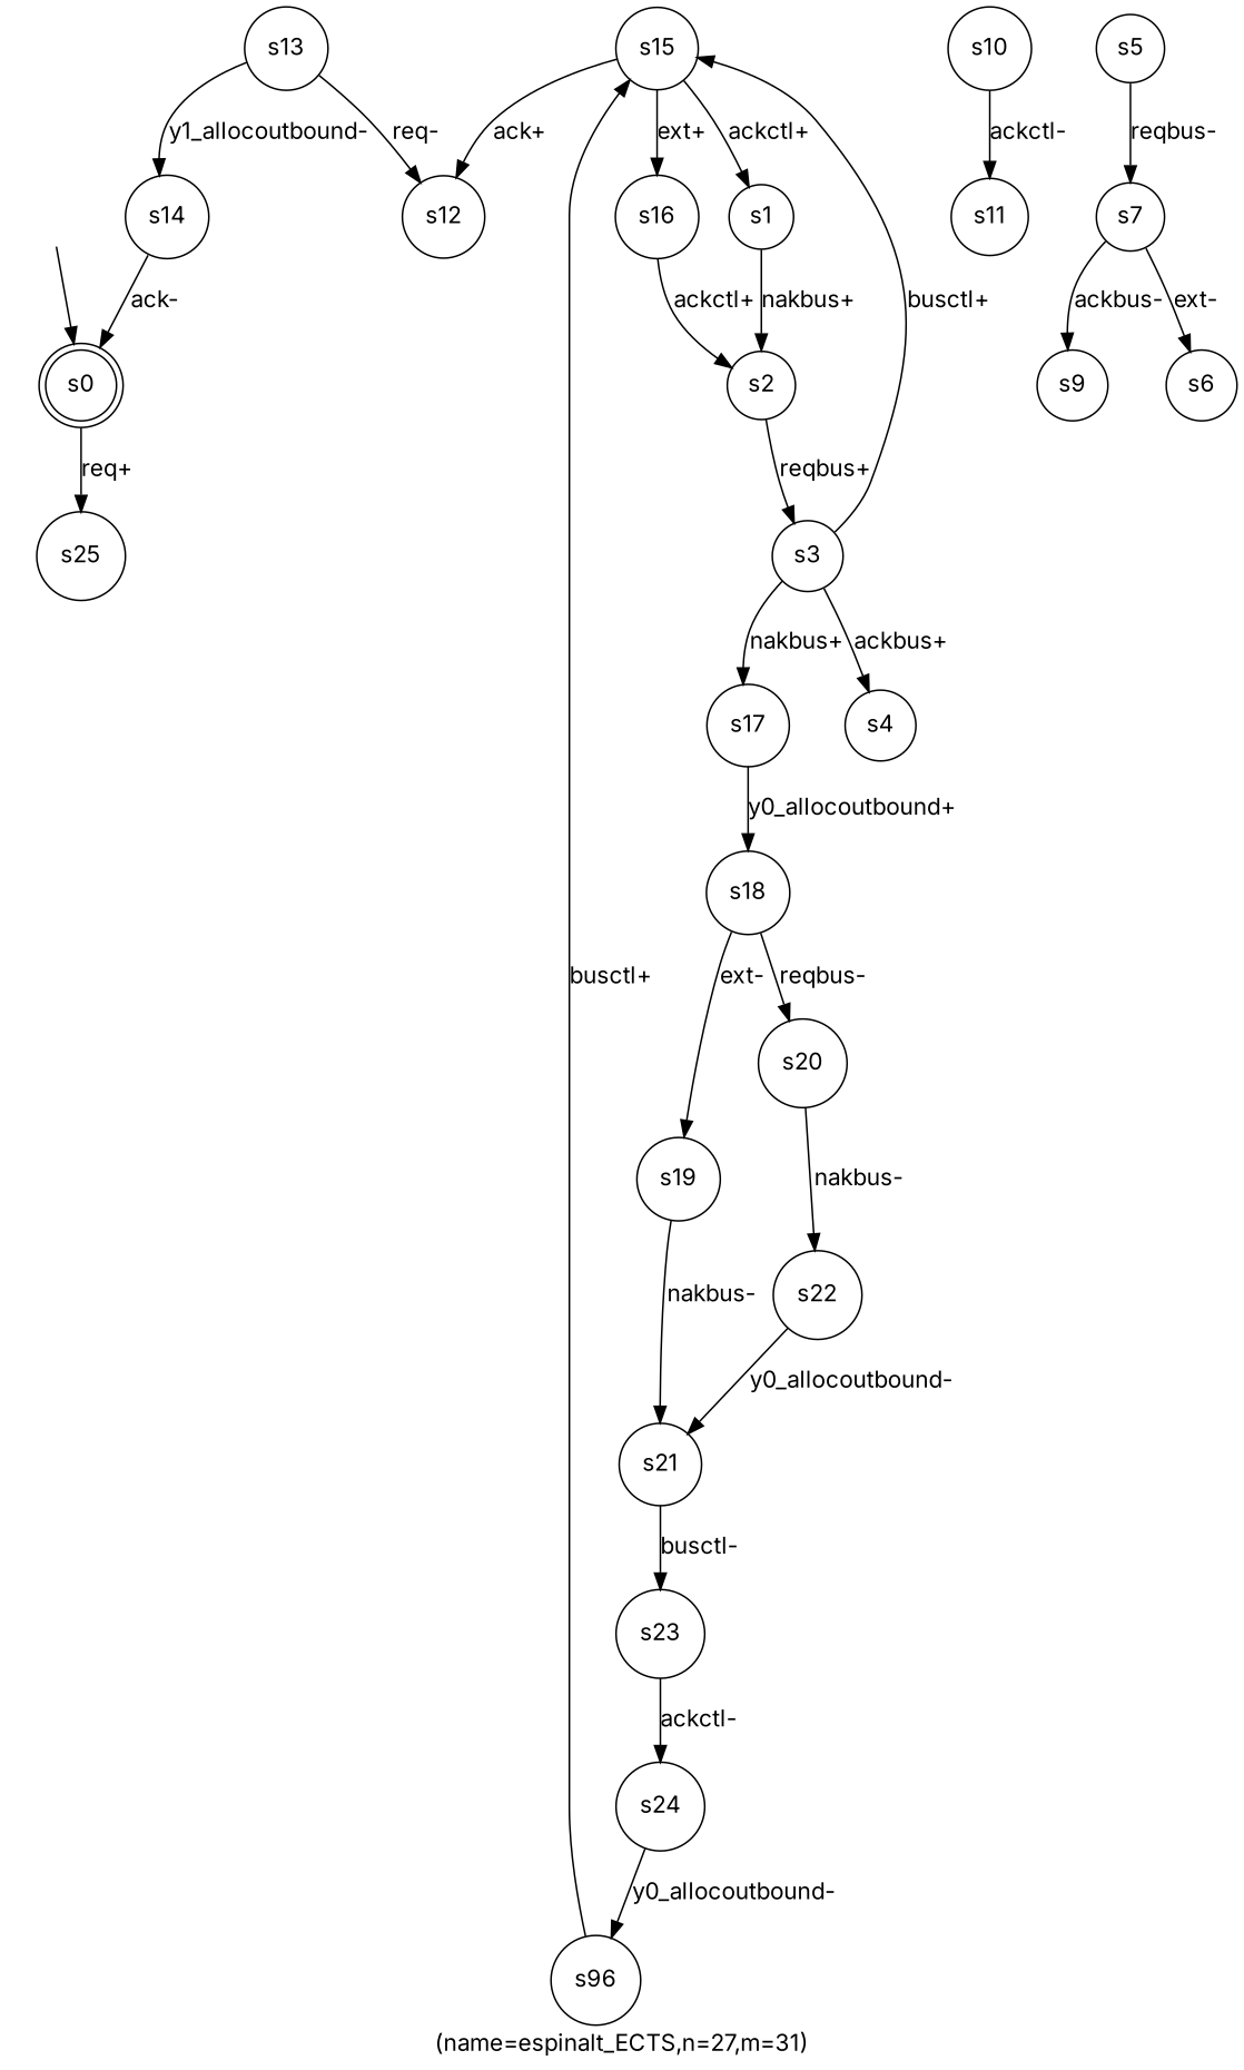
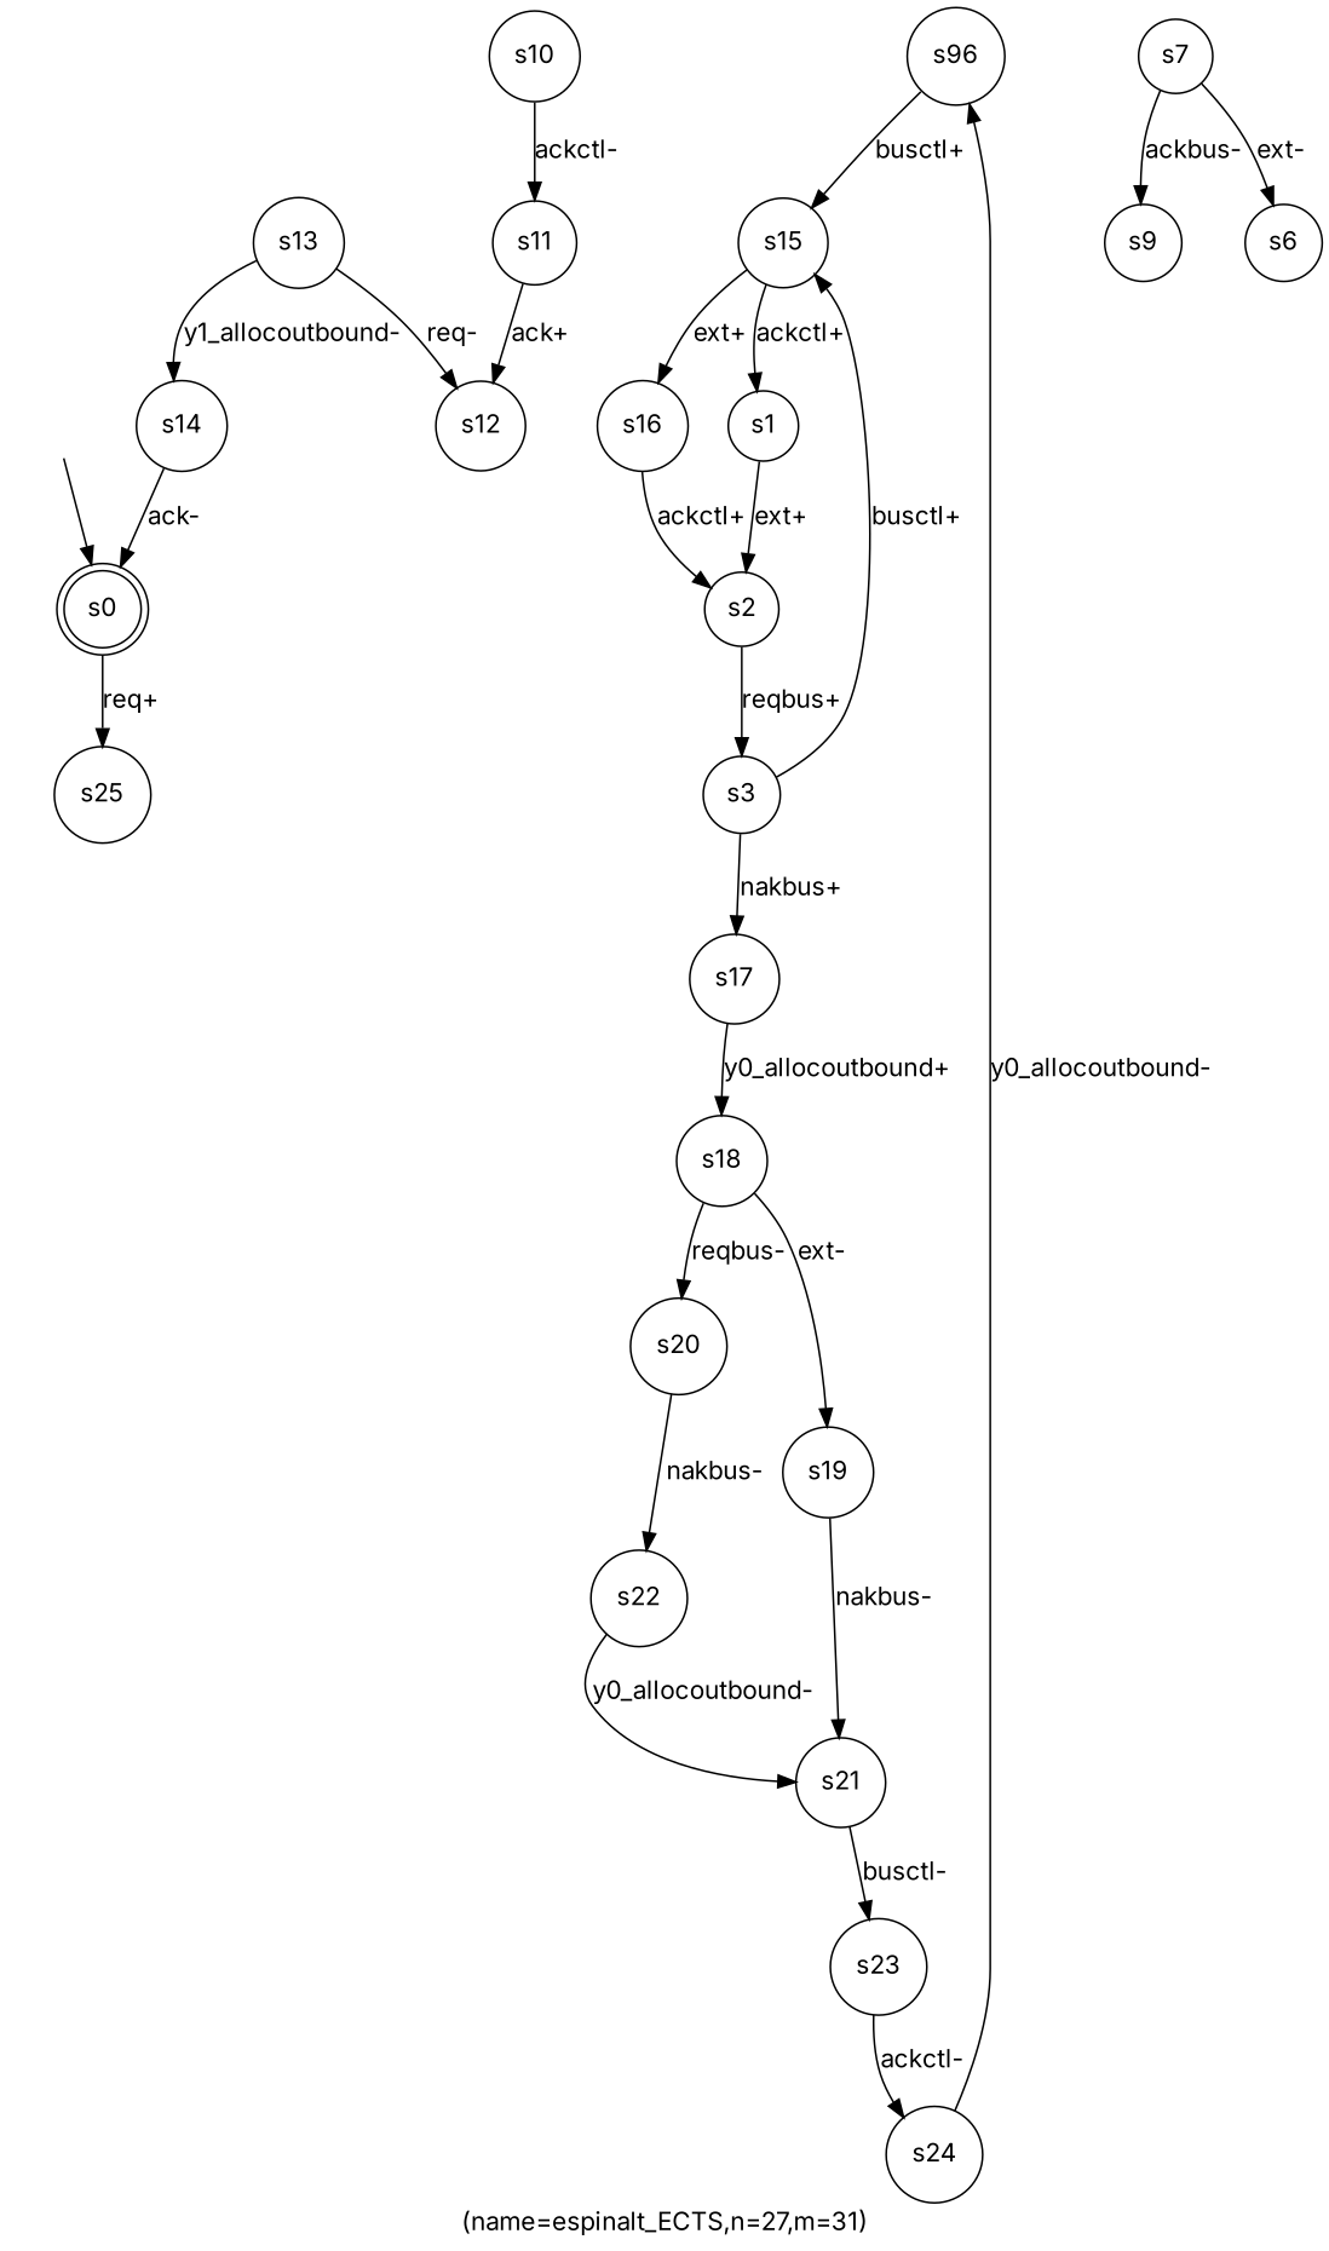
  digraph {
    fontname=Inter
    label="(name=espinalt_ECTS,n=27,m=31)"
    node [fontname=Inter shape=circle]
    edge [fontname=Inter]
    _nil [style=invis shape=""]
    s0 [shape=doublecircle]
    s25
    n4 [label=s96]
    s24
    s15
    s16
    s1
    s2
    s3
-   s4
    s17
    s23
    s10
    s11
    s12
    s18
    s20
    s19
    s22
    s21
-   s5
    s7
    s9
    s6
    s14
    s13
    _nil -> s0
    s0 -> s25 [label="req+"]
    n4 -> s15 [label="busctl+"]
    s24 -> n4 [label="y0_allocoutbound-"]
    s15 -> s16 [label="ext+"]
    s15 -> s1 [label="ackctl+"]
    s16 -> s2 [label="ackctl+"]
-   s1 -> s2 [label="nakbus+"]
+   s1 -> s2 [label="ext+"]
    s2 -> s3 [label="reqbus+"]
    s3 -> s15 [label="busctl+"]
-   s3 -> s4 [label="ackbus+"]
    s3 -> s17 [label="nakbus+"]
    s17 -> s18 [label="y0_allocoutbound+"]
    s23 -> s24 [label="ackctl-"]
    s10 -> s11 [label="ackctl-"]
-   s15 -> s12 [label="ack+"]
+   s11 -> s12 [label="ack+"]
    s18 -> s20 [label="reqbus-"]
    s18 -> s19 [label="ext-"]
    s20 -> s22 [label="nakbus-"]
    s19 -> s21 [label="nakbus-"]
    s22 -> s21 [label="y0_allocoutbound-"]
    s21 -> s23 [label="busctl-"]
-   s5 -> s7 [label="reqbus-"]
    s7 -> s9 [label="ackbus-"]
    s7 -> s6 [label="ext-"]
    s14 -> s0 [label="ack-"]
    s13 -> s12 [label="req-"]
    s13 -> s14 [label="y1_allocoutbound-"]
  }
